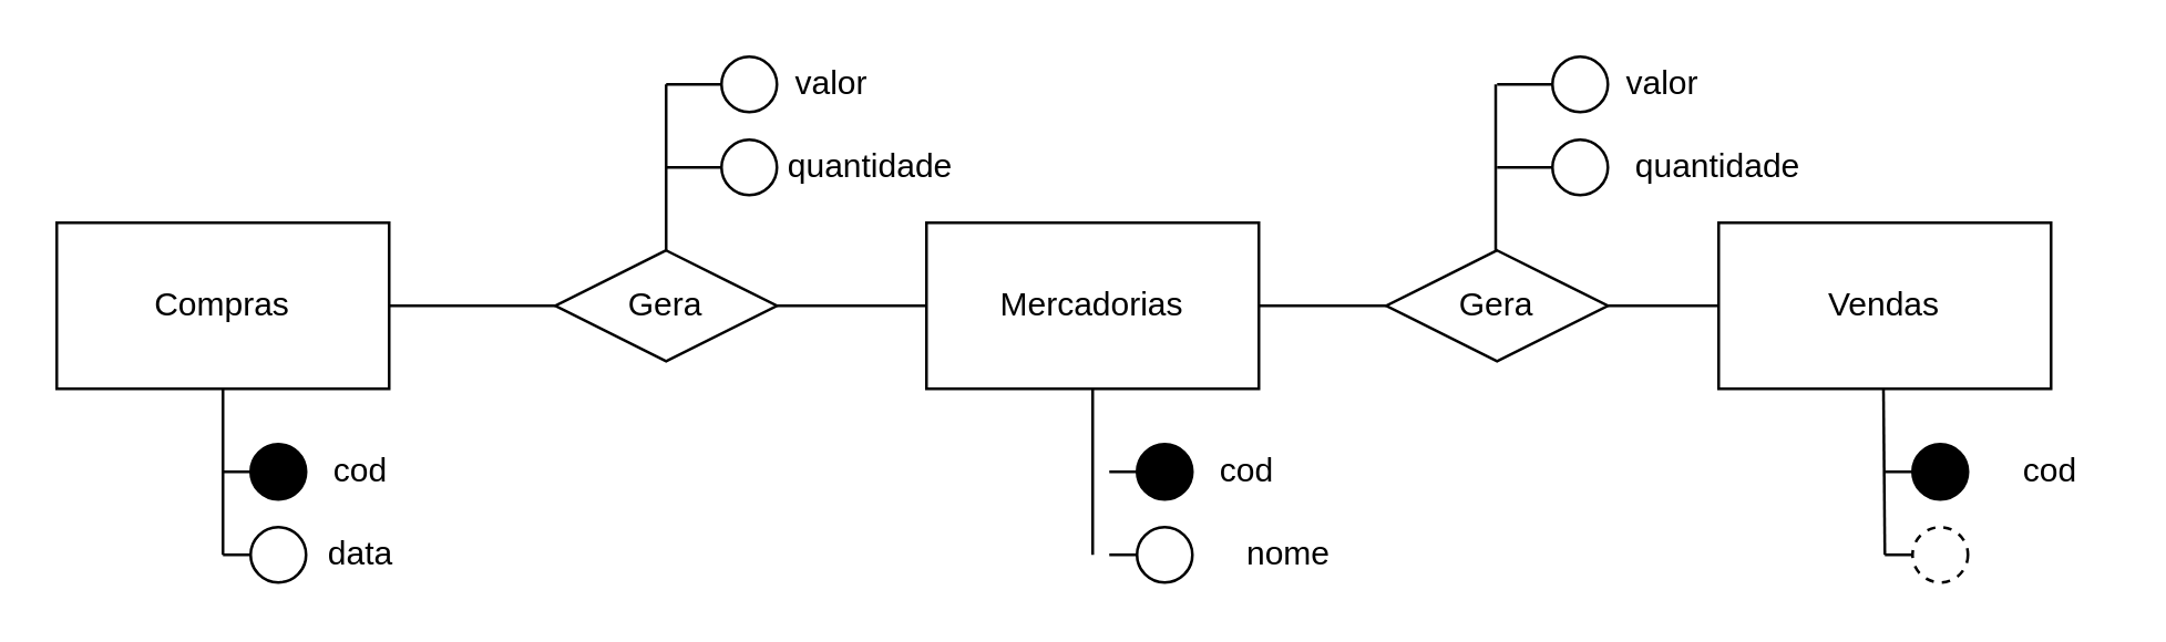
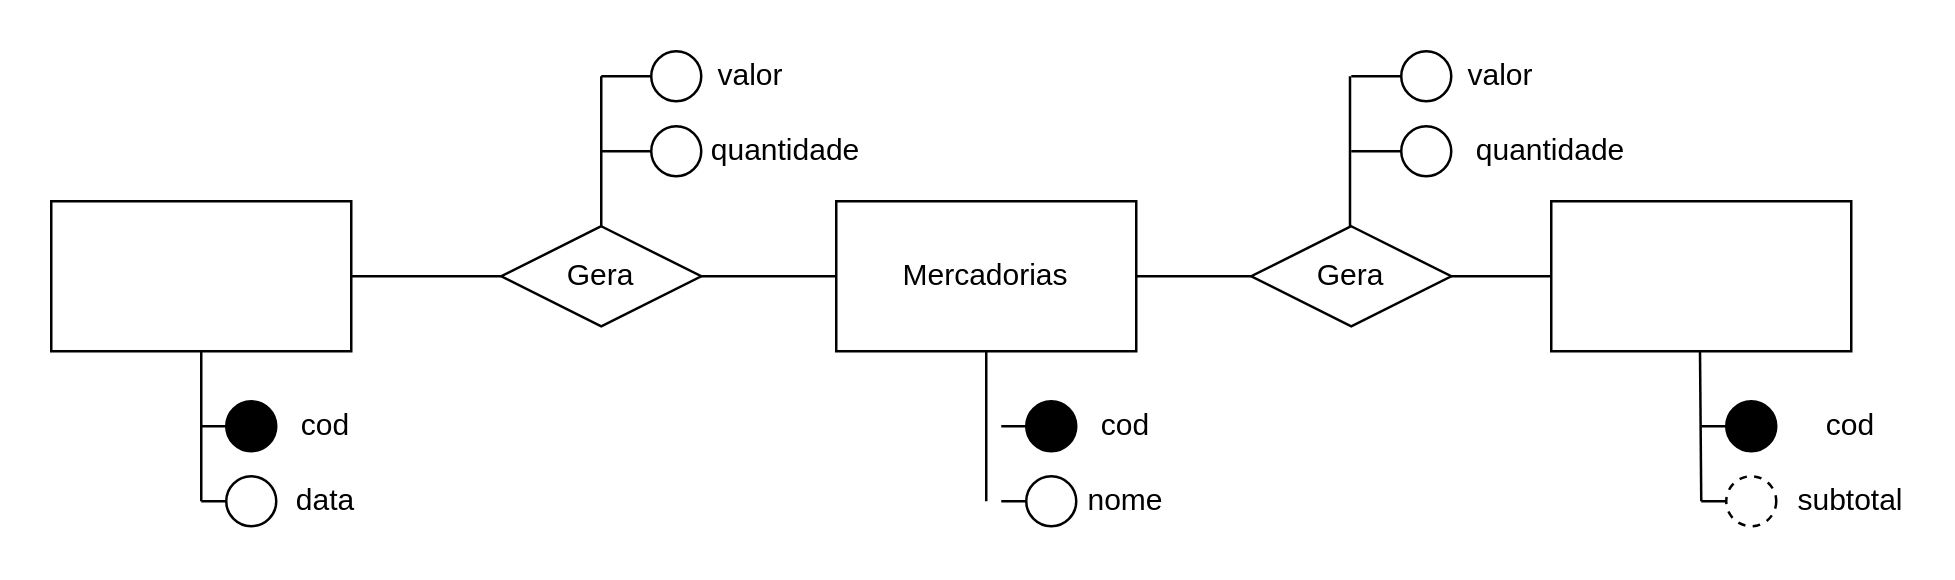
  <mxCell id="0" />
  <mxCell id="1" parent="0" />
  <mxCell id="2" value="" style="rounded=0;whiteSpace=wrap;html=1;" vertex="1" parent="1"><mxGeometry x="20" y="80" width="120" height="60" as="geometry" /></mxCell>
  <mxCell id="3" value="" style="rounded=0;whiteSpace=wrap;html=1;" vertex="1" parent="1"><mxGeometry x="334" y="80" width="120" height="60" as="geometry" /></mxCell>
  <mxCell id="4" value="" style="rounded=0;whiteSpace=wrap;html=1;" vertex="1" parent="1"><mxGeometry x="620" y="80" width="120" height="60" as="geometry" /></mxCell>
  <mxCell id="5" value="" style="rhombus;whiteSpace=wrap;html=1;" vertex="1" parent="1"><mxGeometry x="200" y="90" width="80" height="40" as="geometry" /></mxCell>
  <mxCell id="6" value="" style="rhombus;whiteSpace=wrap;html=1;" vertex="1" parent="1"><mxGeometry x="500" y="90" width="80" height="40" as="geometry" /></mxCell>
  <mxCell id="7" value="" style="endArrow=none;html=1;exitX=0;exitY=0.5;exitDx=0;exitDy=0;entryX=1;entryY=0.5;entryDx=0;entryDy=0;" edge="1" parent="1" source="5" target="2"><mxGeometry width="50" height="50" relative="1" as="geometry"><mxPoint x="370" y="310" as="sourcePoint" /><mxPoint x="420" y="260" as="targetPoint" /></mxGeometry></mxCell>
  <mxCell id="8" value="" style="endArrow=none;html=1;entryX=0;entryY=0.5;entryDx=0;entryDy=0;exitX=1;exitY=0.5;exitDx=0;exitDy=0;" edge="1" parent="1" source="5" target="3"><mxGeometry width="50" height="50" relative="1" as="geometry"><mxPoint x="370" y="310" as="sourcePoint" /><mxPoint x="420" y="260" as="targetPoint" /></mxGeometry></mxCell>
  <mxCell id="9" value="" style="endArrow=none;html=1;entryX=1;entryY=0.5;entryDx=0;entryDy=0;exitX=0;exitY=0.5;exitDx=0;exitDy=0;" edge="1" parent="1" source="4" target="6"><mxGeometry width="50" height="50" relative="1" as="geometry"><mxPoint x="370" y="310" as="sourcePoint" /><mxPoint x="420" y="260" as="targetPoint" /></mxGeometry></mxCell>
  <mxCell id="10" value="" style="endArrow=none;html=1;entryX=1;entryY=0.5;entryDx=0;entryDy=0;exitX=0;exitY=0.5;exitDx=0;exitDy=0;" edge="1" parent="1" source="6" target="3"><mxGeometry width="50" height="50" relative="1" as="geometry"><mxPoint x="370" y="310" as="sourcePoint" /><mxPoint x="420" y="260" as="targetPoint" /></mxGeometry></mxCell>
- <mxCell id="11" value="Compras" style="text;html=1;strokeColor=none;fillColor=none;align=center;verticalAlign=middle;whiteSpace=wrap;rounded=0;" vertex="1" parent="1"><mxGeometry x="60" y="100" width="40" height="20" as="geometry" /></mxCell>
  <mxCell id="12" value="Mercadorias" style="text;html=1;strokeColor=none;fillColor=none;align=center;verticalAlign=middle;whiteSpace=wrap;rounded=0;" vertex="1" parent="1"><mxGeometry x="374" y="100" width="40" height="20" as="geometry" /></mxCell>
- <mxCell id="13" value="Vendas" style="text;html=1;strokeColor=none;fillColor=none;align=center;verticalAlign=middle;whiteSpace=wrap;rounded=0;" vertex="1" parent="1"><mxGeometry x="660" y="100" width="40" height="20" as="geometry" /></mxCell>
  <mxCell id="14" value="Gera" style="text;html=1;strokeColor=none;fillColor=none;align=center;verticalAlign=middle;whiteSpace=wrap;rounded=0;" vertex="1" parent="1"><mxGeometry x="220" y="100" width="40" height="20" as="geometry" /></mxCell>
  <mxCell id="15" value="Gera" style="text;html=1;strokeColor=none;fillColor=none;align=center;verticalAlign=middle;whiteSpace=wrap;rounded=0;" vertex="1" parent="1"><mxGeometry x="520" y="100" width="40" height="20" as="geometry" /></mxCell>
  <mxCell id="16" value="" style="endArrow=none;html=1;entryX=0.5;entryY=1;entryDx=0;entryDy=0;" edge="1" parent="1" target="2"><mxGeometry width="50" height="50" relative="1" as="geometry"><mxPoint x="80" y="200" as="sourcePoint" /><mxPoint x="420" y="360" as="targetPoint" /></mxGeometry></mxCell>
  <mxCell id="17" value="" style="endArrow=none;html=1;entryX=0.5;entryY=1;entryDx=0;entryDy=0;" edge="1" parent="1" target="3"><mxGeometry width="50" height="50" relative="1" as="geometry"><mxPoint x="394" y="200" as="sourcePoint" /><mxPoint x="394" y="170" as="targetPoint" /></mxGeometry></mxCell>
  <mxCell id="18" value="" style="endArrow=none;html=1;entryX=0.5;entryY=1;entryDx=0;entryDy=0;" edge="1" parent="1"><mxGeometry width="50" height="50" relative="1" as="geometry"><mxPoint x="680" y="200" as="sourcePoint" /><mxPoint x="679.5" y="140" as="targetPoint" /></mxGeometry></mxCell>
  <mxCell id="19" value="" style="ellipse;whiteSpace=wrap;html=1;aspect=fixed;fillColor=#000000;" vertex="1" parent="1"><mxGeometry x="90" y="160" width="20" height="20" as="geometry" /></mxCell>
  <mxCell id="20" value="" style="ellipse;whiteSpace=wrap;html=1;aspect=fixed;" vertex="1" parent="1"><mxGeometry x="90" y="190" width="20" height="20" as="geometry" /></mxCell>
  <mxCell id="21" value="" style="ellipse;whiteSpace=wrap;html=1;aspect=fixed;fillColor=#000000;" vertex="1" parent="1"><mxGeometry x="410" y="160" width="20" height="20" as="geometry" /></mxCell>
  <mxCell id="22" value="" style="ellipse;whiteSpace=wrap;html=1;aspect=fixed;" vertex="1" parent="1"><mxGeometry x="410" y="190" width="20" height="20" as="geometry" /></mxCell>
  <mxCell id="23" value="" style="ellipse;whiteSpace=wrap;html=1;aspect=fixed;fillColor=#000000;" vertex="1" parent="1"><mxGeometry x="690" y="160" width="20" height="20" as="geometry" /></mxCell>
  <mxCell id="24" value="" style="ellipse;whiteSpace=wrap;html=1;aspect=fixed;" vertex="1" parent="1"><mxGeometry x="260" y="50" width="20" height="20" as="geometry" /></mxCell>
  <mxCell id="25" value="" style="ellipse;whiteSpace=wrap;html=1;aspect=fixed;" vertex="1" parent="1"><mxGeometry x="260" y="20" width="20" height="20" as="geometry" /></mxCell>
  <mxCell id="26" value="" style="ellipse;whiteSpace=wrap;html=1;aspect=fixed;dashed=1;" vertex="1" parent="1"><mxGeometry x="690" y="190" width="20" height="20" as="geometry" /></mxCell>
  <mxCell id="27" value="cod" style="text;html=1;strokeColor=none;fillColor=none;align=center;verticalAlign=middle;whiteSpace=wrap;rounded=0;" vertex="1" parent="1"><mxGeometry x="430" y="160" width="40" height="20" as="geometry" /></mxCell>
  <mxCell id="28" value="cod" style="text;html=1;strokeColor=none;fillColor=none;align=center;verticalAlign=middle;whiteSpace=wrap;rounded=0;" vertex="1" parent="1"><mxGeometry x="720" y="160" width="40" height="20" as="geometry" /></mxCell>
  <mxCell id="29" value="cod" style="text;html=1;strokeColor=none;fillColor=none;align=center;verticalAlign=middle;whiteSpace=wrap;rounded=0;" vertex="1" parent="1"><mxGeometry x="110" y="160" width="40" height="20" as="geometry" /></mxCell>
- <mxCell id="30" value="nome" style="text;html=1;strokeColor=none;fillColor=none;align=center;verticalAlign=middle;whiteSpace=wrap;rounded=0;" vertex="1" parent="1"><mxGeometry x="445" y="190" width="40" height="20" as="geometry" /></mxCell>
+ <mxCell id="30" value="nome" style="text;html=1;strokeColor=none;fillColor=none;align=center;verticalAlign=middle;whiteSpace=wrap;rounded=0;" vertex="1" parent="1"><mxGeometry x="430" y="190" width="40" height="20" as="geometry" /></mxCell>
  <mxCell id="31" value="quantidade" style="text;html=1;strokeColor=none;fillColor=none;align=center;verticalAlign=middle;whiteSpace=wrap;rounded=0;" vertex="1" parent="1"><mxGeometry x="294" y="50" width="40" height="20" as="geometry" /></mxCell>
  <mxCell id="32" value="valor" style="text;html=1;strokeColor=none;fillColor=none;align=center;verticalAlign=middle;whiteSpace=wrap;rounded=0;" vertex="1" parent="1"><mxGeometry x="280" y="20" width="40" height="20" as="geometry" /></mxCell>
+ <mxCell id="33" value="subtotal" style="text;html=1;strokeColor=none;fillColor=none;align=center;verticalAlign=middle;whiteSpace=wrap;rounded=0;dashed=1;" vertex="1" parent="1"><mxGeometry x="720" y="190" width="40" height="20" as="geometry" /></mxCell>
  <mxCell id="34" value="data" style="text;html=1;strokeColor=none;fillColor=none;align=center;verticalAlign=middle;whiteSpace=wrap;rounded=0;dashed=1;" vertex="1" parent="1"><mxGeometry x="110" y="190" width="40" height="20" as="geometry" /></mxCell>
  <mxCell id="35" value="" style="endArrow=none;html=1;entryX=0;entryY=0.5;entryDx=0;entryDy=0;" edge="1" parent="1" target="19"><mxGeometry width="50" height="50" relative="1" as="geometry"><mxPoint x="80" y="170" as="sourcePoint" /><mxPoint x="420" y="360" as="targetPoint" /></mxGeometry></mxCell>
  <mxCell id="36" value="" style="endArrow=none;html=1;entryX=0;entryY=0.5;entryDx=0;entryDy=0;" edge="1" parent="1" target="20"><mxGeometry width="50" height="50" relative="1" as="geometry"><mxPoint x="80" y="200" as="sourcePoint" /><mxPoint x="100" y="210" as="targetPoint" /></mxGeometry></mxCell>
  <mxCell id="37" value="" style="endArrow=none;html=1;entryX=0;entryY=0.5;entryDx=0;entryDy=0;" edge="1" parent="1" target="22"><mxGeometry width="50" height="50" relative="1" as="geometry"><mxPoint x="400" y="200" as="sourcePoint" /><mxPoint x="420" y="360" as="targetPoint" /></mxGeometry></mxCell>
  <mxCell id="38" value="" style="endArrow=none;html=1;entryX=0;entryY=0.5;entryDx=0;entryDy=0;" edge="1" parent="1" target="21"><mxGeometry width="50" height="50" relative="1" as="geometry"><mxPoint x="400" y="170" as="sourcePoint" /><mxPoint x="420" y="360" as="targetPoint" /></mxGeometry></mxCell>
  <mxCell id="39" value="" style="endArrow=none;html=1;entryX=0;entryY=0.5;entryDx=0;entryDy=0;" edge="1" parent="1" target="26"><mxGeometry width="50" height="50" relative="1" as="geometry"><mxPoint x="680" y="200" as="sourcePoint" /><mxPoint x="420" y="360" as="targetPoint" /></mxGeometry></mxCell>
  <mxCell id="40" value="" style="endArrow=none;html=1;entryX=0;entryY=0.5;entryDx=0;entryDy=0;" edge="1" parent="1" target="25"><mxGeometry width="50" height="50" relative="1" as="geometry"><mxPoint x="240" y="30" as="sourcePoint" /><mxPoint x="250" y="33" as="targetPoint" /></mxGeometry></mxCell>
  <mxCell id="41" value="" style="endArrow=none;html=1;" edge="1" parent="1"><mxGeometry width="50" height="50" relative="1" as="geometry"><mxPoint x="260" y="60" as="sourcePoint" /><mxPoint x="240" y="60" as="targetPoint" /></mxGeometry></mxCell>
  <mxCell id="42" value="" style="endArrow=none;html=1;entryX=0;entryY=0.5;entryDx=0;entryDy=0;" edge="1" parent="1" target="23"><mxGeometry width="50" height="50" relative="1" as="geometry"><mxPoint x="680" y="170" as="sourcePoint" /><mxPoint x="420" y="360" as="targetPoint" /></mxGeometry></mxCell>
  <mxCell id="43" value="" style="endArrow=none;html=1;entryX=0.5;entryY=0;entryDx=0;entryDy=0;" edge="1" parent="1" target="5"><mxGeometry width="50" height="50" relative="1" as="geometry"><mxPoint x="240" y="30" as="sourcePoint" /><mxPoint x="420" y="360" as="targetPoint" /></mxGeometry></mxCell>
  <mxCell id="44" style="edgeStyle=orthogonalEdgeStyle;rounded=0;orthogonalLoop=1;jettySize=auto;html=1;exitX=0.5;exitY=1;exitDx=0;exitDy=0;" edge="1" parent="1" source="30" target="30"><mxGeometry relative="1" as="geometry" /></mxCell>
  <mxCell id="45" value="" style="endArrow=none;html=1;entryX=0.5;entryY=0;entryDx=0;entryDy=0;" edge="1" parent="1"><mxGeometry width="50" height="50" relative="1" as="geometry"><mxPoint x="539.5" y="30" as="sourcePoint" /><mxPoint x="539.5" y="90" as="targetPoint" /></mxGeometry></mxCell>
  <mxCell id="46" value="" style="ellipse;whiteSpace=wrap;html=1;aspect=fixed;" vertex="1" parent="1"><mxGeometry x="560" y="50" width="20" height="20" as="geometry" /></mxCell>
  <mxCell id="47" value="" style="ellipse;whiteSpace=wrap;html=1;aspect=fixed;" vertex="1" parent="1"><mxGeometry x="560" y="20" width="20" height="20" as="geometry" /></mxCell>
  <mxCell id="48" value="" style="endArrow=none;html=1;entryX=0;entryY=0.5;entryDx=0;entryDy=0;" edge="1" parent="1" target="47"><mxGeometry width="50" height="50" relative="1" as="geometry"><mxPoint x="540" y="30" as="sourcePoint" /><mxPoint x="270" y="40" as="targetPoint" /></mxGeometry></mxCell>
  <mxCell id="49" value="" style="endArrow=none;html=1;exitX=0;exitY=0.5;exitDx=0;exitDy=0;" edge="1" parent="1" source="46"><mxGeometry width="50" height="50" relative="1" as="geometry"><mxPoint x="370" y="310" as="sourcePoint" /><mxPoint x="540" y="60" as="targetPoint" /></mxGeometry></mxCell>
  <mxCell id="50" value="valor" style="text;html=1;strokeColor=none;fillColor=none;align=center;verticalAlign=middle;whiteSpace=wrap;rounded=0;" vertex="1" parent="1"><mxGeometry x="580" y="20" width="40" height="20" as="geometry" /></mxCell>
  <mxCell id="51" value="quantidade" style="text;html=1;strokeColor=none;fillColor=none;align=center;verticalAlign=middle;whiteSpace=wrap;rounded=0;" vertex="1" parent="1"><mxGeometry x="600" y="50" width="40" height="20" as="geometry" /></mxCell>
